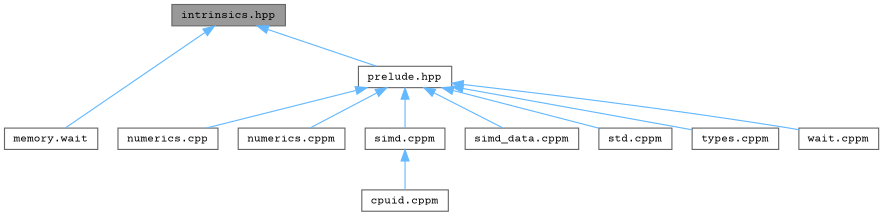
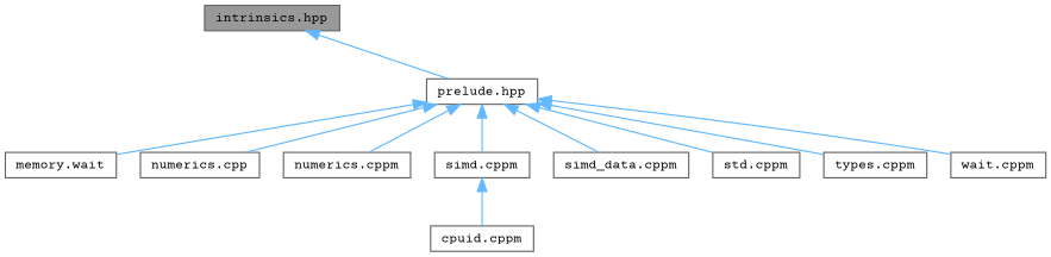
  digraph {
    fontname="Courier Prime"
    node [color=grey40 fillcolor=white fontname="Courier Prime" fontsize=10 shape=box style=filled]
    edge [color=steelblue1 dir=back fontname="Courier Prime" fontsize=10 labelfontname=Helvetica labelfontsize=10 style=solid]
    n1 [color=gray40 fillcolor=grey60 fontcolor=black height=0.2 label="intrinsics.hpp" width=0.4]
    n2 [height=0.2 label="prelude.hpp" width=0.4]
    n3 [height=0.2 label="memory.wait" width=0.4]
    n4 [height=0.2 label="numerics.cpp" width=0.4]
    n5 [height=0.2 label="numerics.cppm" width=0.4]
    n6 [height=0.2 label="simd.cppm" width=0.4]
    n7 [height=0.2 label="simd_data.cppm" width=0.4]
    n8 [height=0.2 label="std.cppm" width=0.4]
    n9 [height=0.2 label="types.cppm" width=0.4]
    n10 [height=0.2 label="wait.cppm" width=0.4]
    n11 [height=0.2 label="cpuid.cppm" width=0.4]
    n1 -> n2
-   n1 -> n3
+   n2 -> n3
    n2 -> n4
    n2 -> n5
    n2 -> n6
    n2 -> n7
    n2 -> n8
    n2 -> n9
    n2 -> n10
    n6 -> n11
  }
